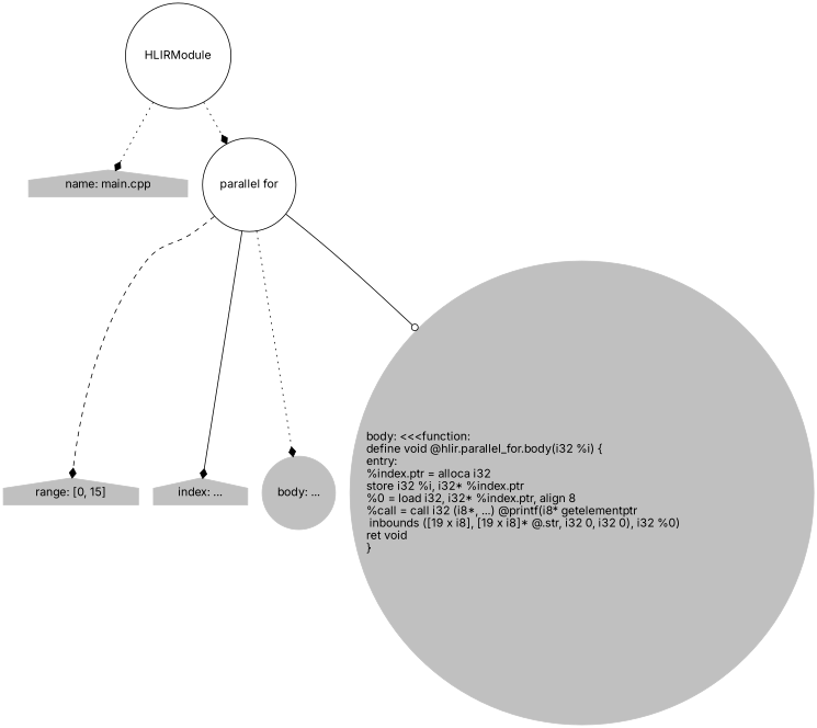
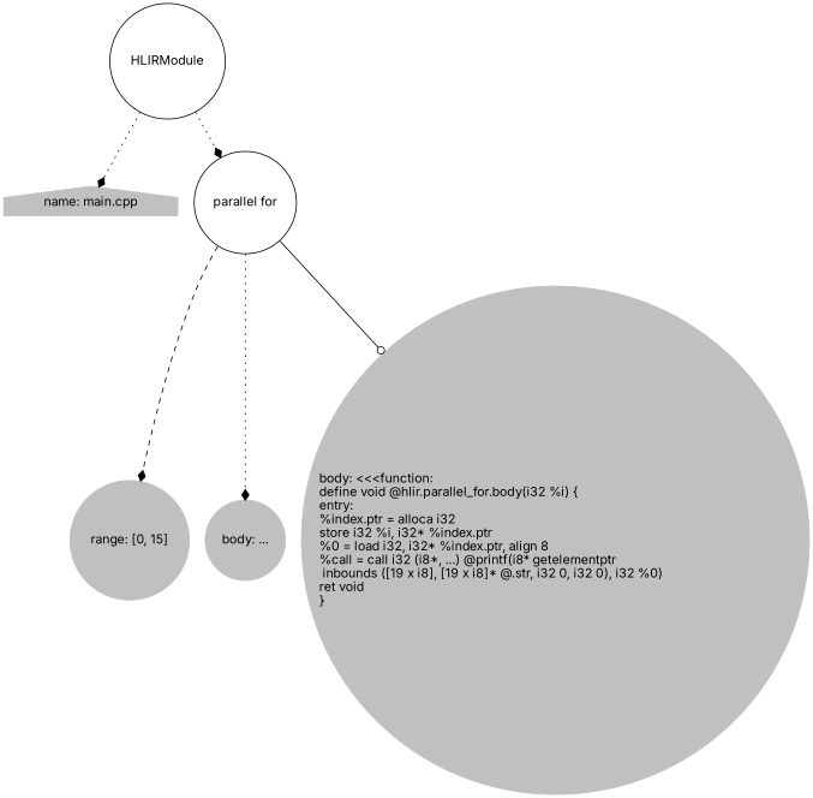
  digraph {
    fontname=Inter
    node [color=gray fontname=Inter shape=circle style=filled]
    edge [arrowhead=diamond fontname=Inter style=dotted]
    n1 [label="name: main.cpp" shape=house]
    HLIRModule [color="" style=""]
    "parallel for" [color="" style=""]
-   n4 [label="range: [0, 15]" shape=house]
-   n5 [label="index: ..." shape=house]
+   n4 [label="range: [0, 15]"]
    n6 [label="body: ..."]
    n7 [align=left label="body: <<<function:\ldefine void @hlir.parallel_for.body(i32 %i) {\lentry:\l%index.ptr = alloca i32\lstore i32 %i, i32* %index.ptr\l%0 = load i32, i32* %index.ptr, align 8\l%call = call i32 (i8*, ...) @printf(i8* getelementptr\l inbounds ([19 x i8], [19 x i8]* @.str, i32 0, i32 0), i32 %0)\lret void\l}\l"]
    HLIRModule -> n1
    HLIRModule -> "parallel for"
    "parallel for" -> n4 [style=dashed]
-   "parallel for" -> n5 [style=solid]
    "parallel for" -> n6
    "parallel for" -> n7 [arrowhead=odot style=solid]
  }
